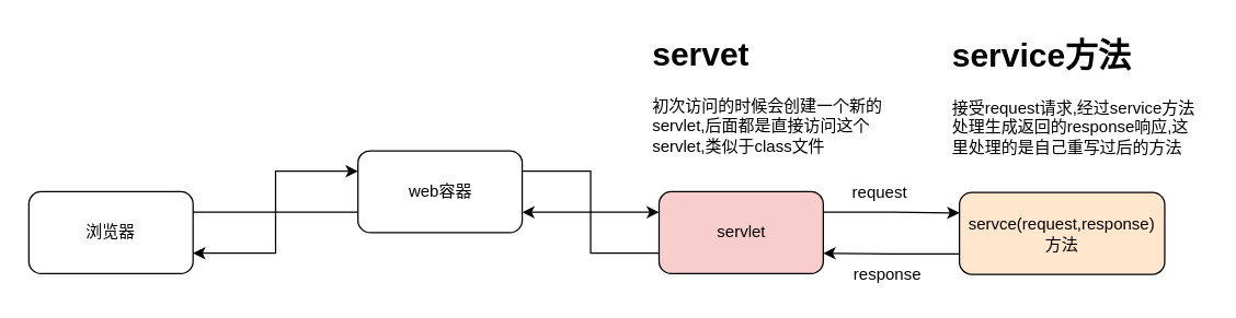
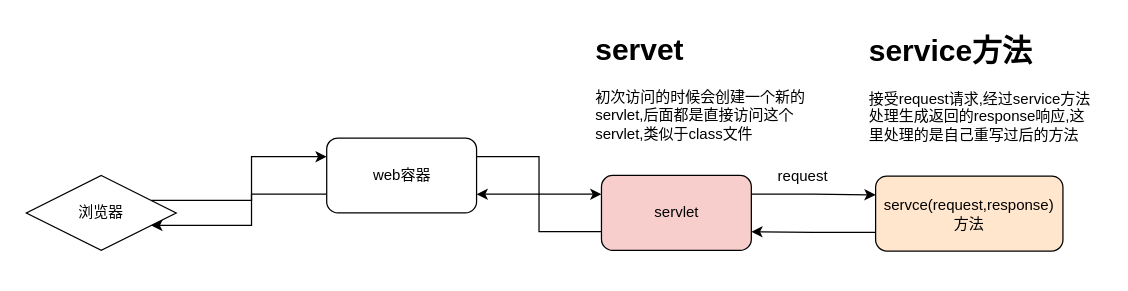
  <mxCell id="0" />
  <mxCell id="1" parent="0" />
  <mxCell id="2" value="" style="group" parent="1" vertex="1" connectable="0"><mxGeometry x="20" y="20" width="860" height="190.5" as="geometry" /></mxCell>
- <mxCell id="3" value="浏览器" style="rounded=1;whiteSpace=wrap;html=1;" parent="2" vertex="1"><mxGeometry y="120" width="120" height="60" as="geometry" /></mxCell>
+ <mxCell id="3" value="浏览器" style="rhombus;whiteSpace=wrap;html=1;" parent="2" vertex="1"><mxGeometry y="120" width="120" height="60" as="geometry" /></mxCell>
  <mxCell id="4" style="edgeStyle=orthogonalEdgeStyle;rounded=0;orthogonalLoop=1;jettySize=auto;html=1;exitX=0;exitY=0.75;exitDx=0;exitDy=0;entryX=1;entryY=0.75;entryDx=0;entryDy=0;" parent="2" source="5" target="3" edge="1"><mxGeometry relative="1" as="geometry" /></mxCell>
  <mxCell id="5" value="web容器" style="rounded=1;whiteSpace=wrap;html=1;" parent="2" vertex="1"><mxGeometry x="240.5" y="90" width="120" height="60" as="geometry" /></mxCell>
  <mxCell id="6" style="edgeStyle=orthogonalEdgeStyle;rounded=0;orthogonalLoop=1;jettySize=auto;html=1;entryX=0;entryY=0.25;entryDx=0;entryDy=0;exitX=1;exitY=0.25;exitDx=0;exitDy=0;" parent="2" source="3" target="5" edge="1"><mxGeometry relative="1" as="geometry" /></mxCell>
  <mxCell id="7" style="edgeStyle=orthogonalEdgeStyle;rounded=0;orthogonalLoop=1;jettySize=auto;html=1;exitX=0;exitY=0.75;exitDx=0;exitDy=0;entryX=1;entryY=0.75;entryDx=0;entryDy=0;" parent="2" source="8" target="5" edge="1"><mxGeometry relative="1" as="geometry" /></mxCell>
  <mxCell id="8" value="servlet" style="rounded=1;whiteSpace=wrap;html=1;fillColor=#f8cecc;" parent="2" vertex="1"><mxGeometry x="460.5" y="120" width="120" height="60" as="geometry" /></mxCell>
  <mxCell id="9" style="edgeStyle=orthogonalEdgeStyle;rounded=0;orthogonalLoop=1;jettySize=auto;html=1;exitX=1;exitY=0.25;exitDx=0;exitDy=0;entryX=0;entryY=0.25;entryDx=0;entryDy=0;" parent="2" source="5" target="8" edge="1"><mxGeometry relative="1" as="geometry" /></mxCell>
  <mxCell id="10" value="&lt;h1&gt;servet&lt;/h1&gt;&lt;div&gt;初次访问的时候会创建一个新的servlet,后面都是直接访问这个servlet,类似于class文件&lt;/div&gt;" style="text;html=1;strokeColor=none;fillColor=none;spacing=5;spacingTop=-20;whiteSpace=wrap;overflow=hidden;rounded=0;" parent="2" vertex="1"><mxGeometry x="450.5" width="190" height="120" as="geometry" /></mxCell>
  <mxCell id="11" style="edgeStyle=orthogonalEdgeStyle;rounded=0;orthogonalLoop=1;jettySize=auto;html=1;exitX=0;exitY=0.75;exitDx=0;exitDy=0;entryX=1;entryY=0.75;entryDx=0;entryDy=0;" parent="2" source="12" target="8" edge="1"><mxGeometry relative="1" as="geometry" /></mxCell>
  <mxCell id="12" value="servce(request,response)方法" style="rounded=1;whiteSpace=wrap;html=1;fillColor=#ffe6cc;" parent="2" vertex="1"><mxGeometry x="680" y="120.5" width="150" height="60" as="geometry" /></mxCell>
  <mxCell id="13" style="edgeStyle=orthogonalEdgeStyle;rounded=0;orthogonalLoop=1;jettySize=auto;html=1;exitX=1;exitY=0.25;exitDx=0;exitDy=0;entryX=0;entryY=0.25;entryDx=0;entryDy=0;" parent="2" source="8" target="12" edge="1"><mxGeometry relative="1" as="geometry" /></mxCell>
  <mxCell id="14" value="&lt;h1&gt;service方法&lt;/h1&gt;&lt;div&gt;接受request请求,经过service方法处理生成返回的response响应,这里处理的是自己重写过后的方法&lt;/div&gt;" style="text;html=1;strokeColor=none;fillColor=none;spacing=5;spacingTop=-20;whiteSpace=wrap;overflow=hidden;rounded=0;" parent="2" vertex="1"><mxGeometry x="670" y="0.5" width="190" height="120" as="geometry" /></mxCell>
  <mxCell id="15" value="request" style="text;html=1;resizable=0;points=[];autosize=1;align=left;verticalAlign=top;spacingTop=-4;" parent="2" vertex="1"><mxGeometry x="600" y="110.5" width="60" height="20" as="geometry" /></mxCell>
- <mxCell id="16" value="response" style="text;html=1;resizable=0;points=[];autosize=1;align=left;verticalAlign=top;spacingTop=-4;" parent="2" vertex="1"><mxGeometry x="600.5" y="170.5" width="60" height="20" as="geometry" /></mxCell>
